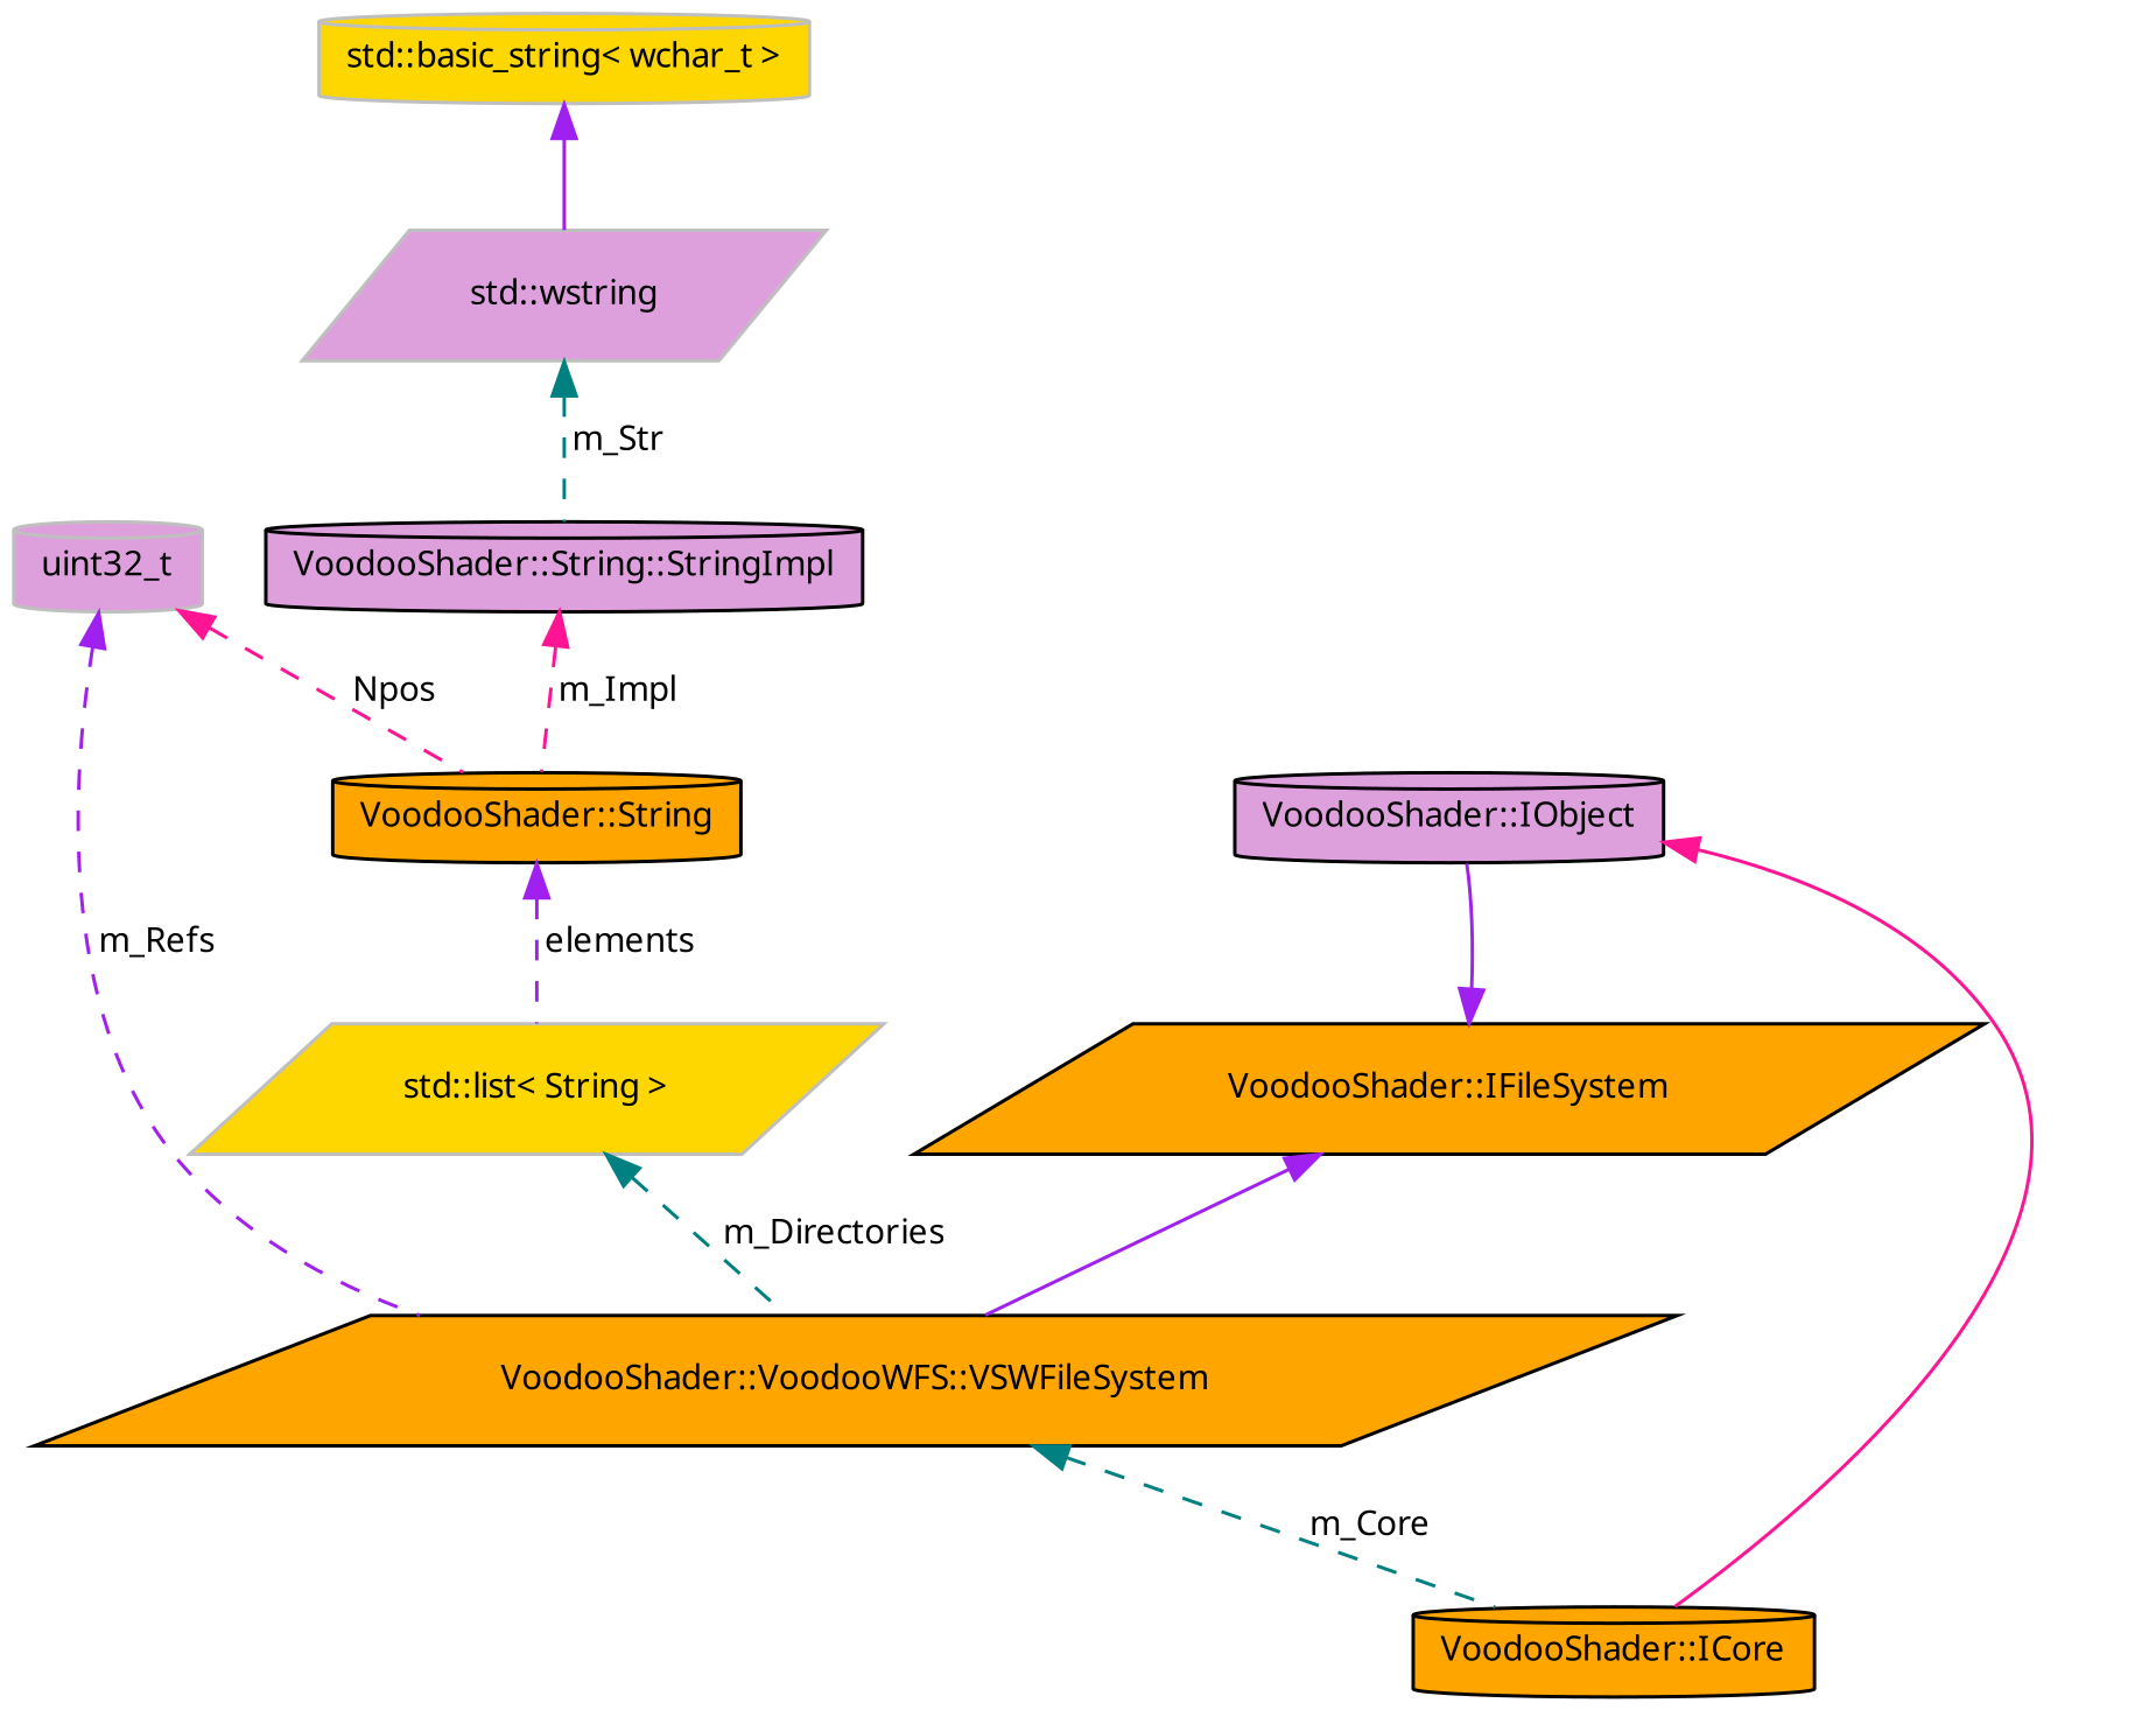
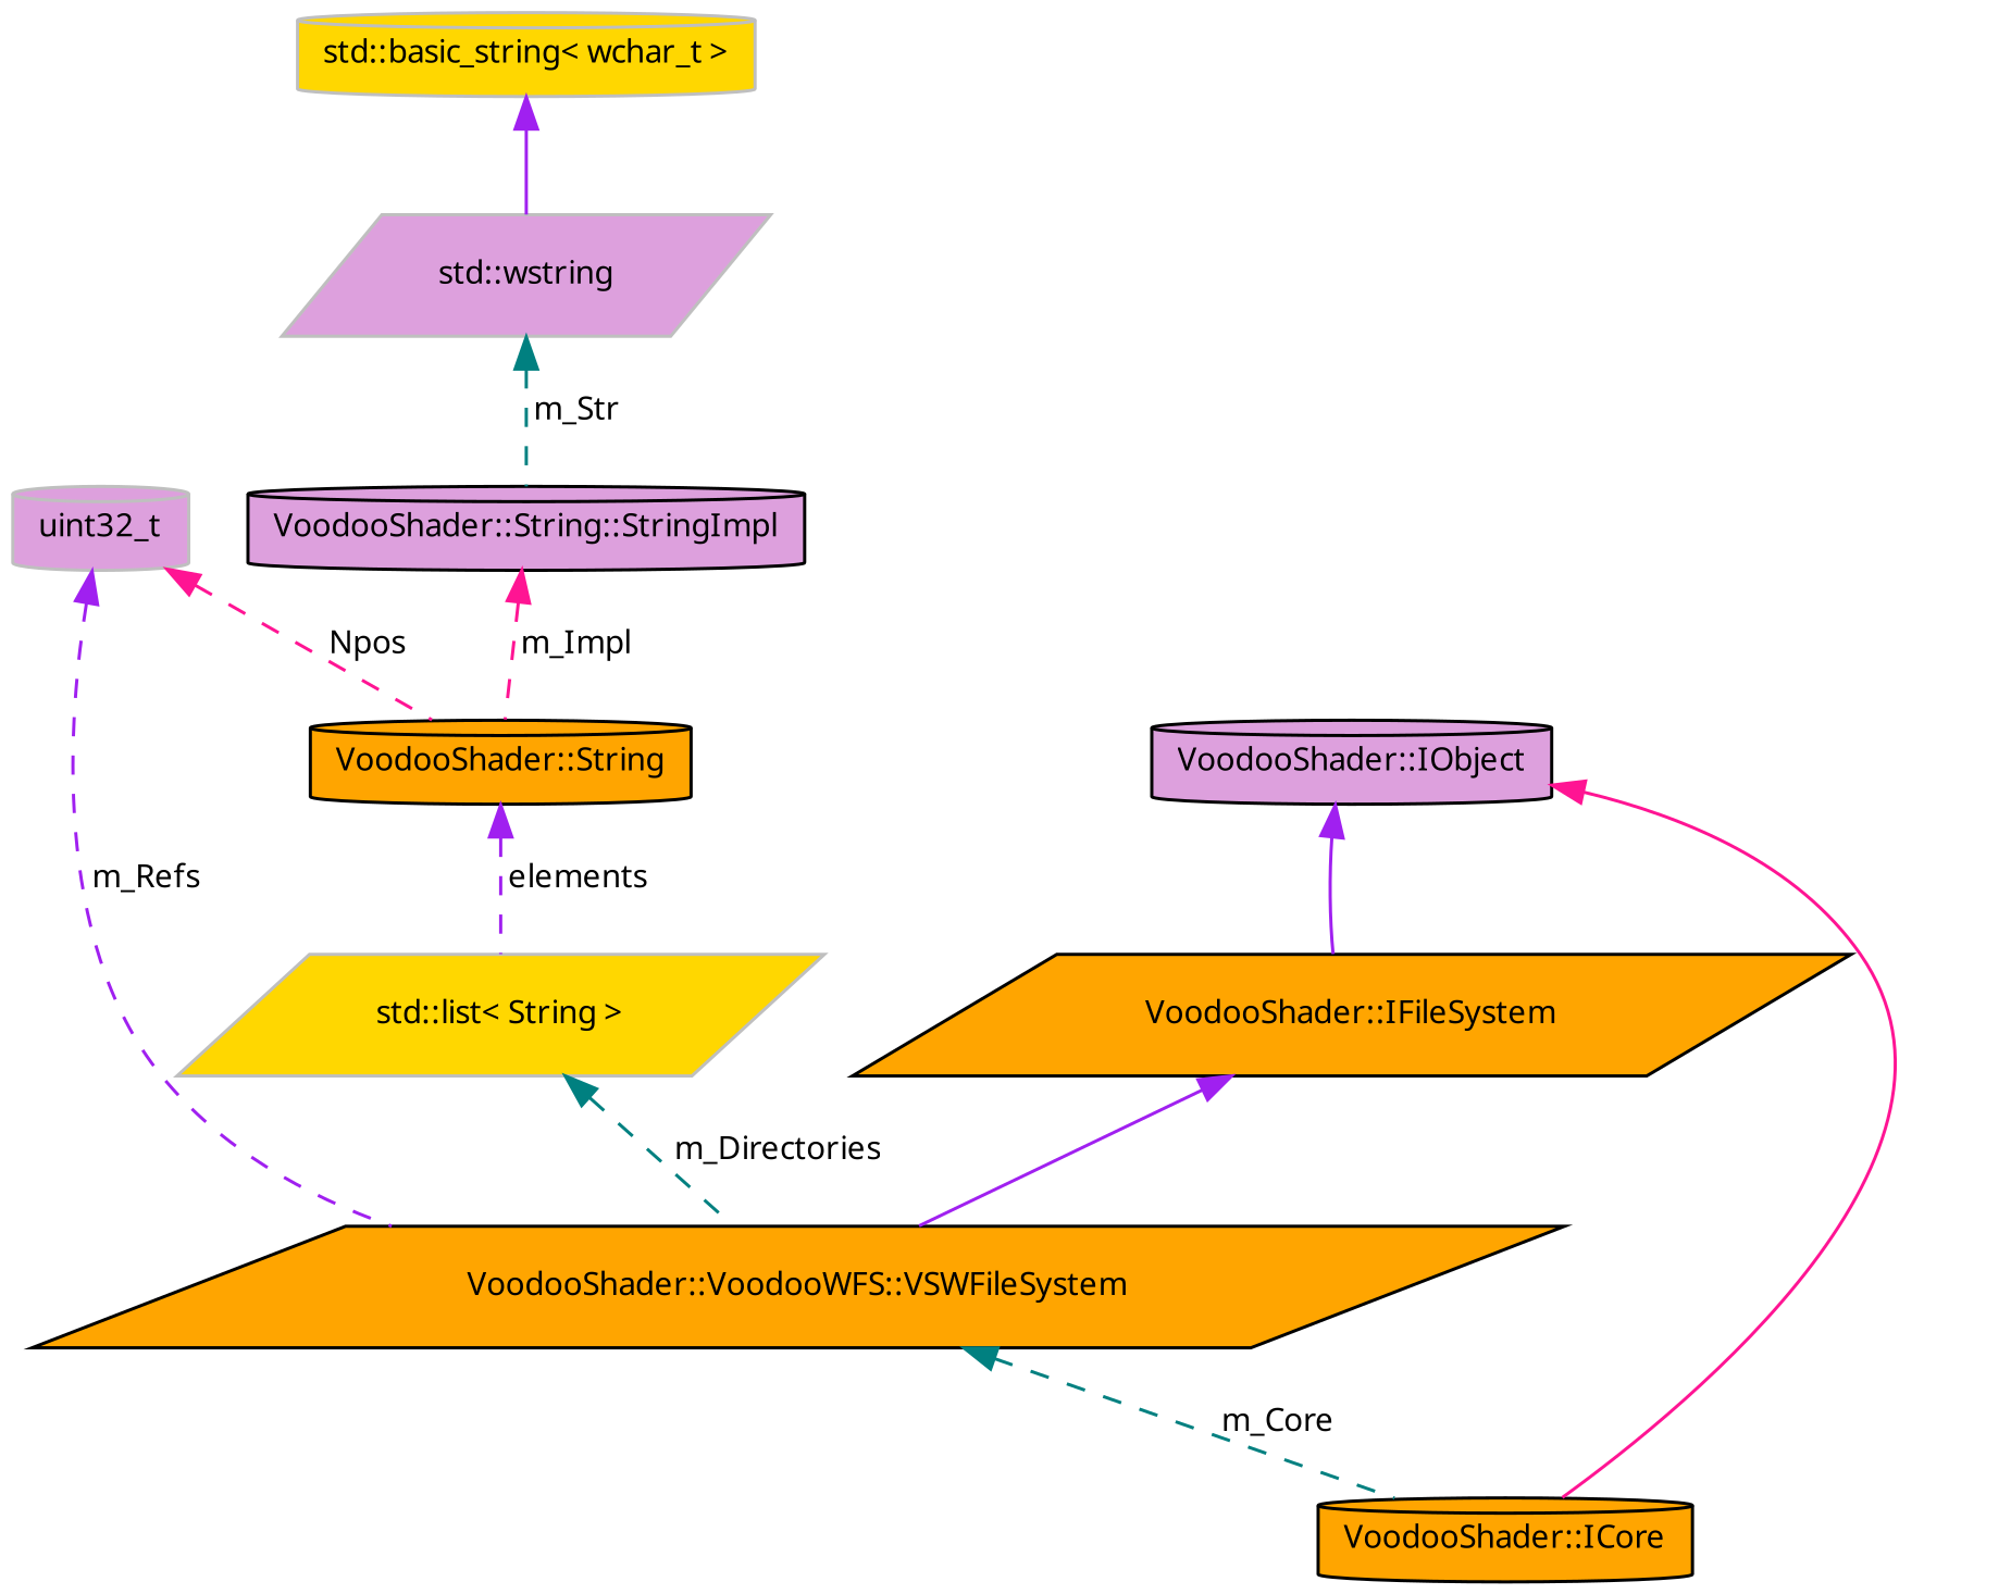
  digraph {
    fontname="Noto Sans"
    node [color=black fillcolor=orange fontname="Noto Sans" fontsize=10 shape=cylinder style=filled]
    edge [color=purple dir=back fontname="Noto Sans" fontsize=10 labelfontname=Helvetica labelfontsize=10 style=dashed]
    n1 [fontcolor=black height=0.2 label="VoodooShader::VoodooWFS::VSWFileSystem" shape=parallelogram width=0.4]
    n2 [height=0.2 label="VoodooShader::ICore" width=0.4]
    n3 [height=0.2 label="VoodooShader::IFileSystem" shape=parallelogram width=0.4]
    n4 [fillcolor=plum height=0.2 label="VoodooShader::IObject" width=0.4]
    n5 [color=grey75 fillcolor=gold height=0.2 label="std::list\< String \>" shape=parallelogram width=0.4]
    n6 [height=0.2 label="VoodooShader::String" width=0.4]
    n7 [fillcolor=plum height=0.2 label="VoodooShader::String::StringImpl" width=0.4]
    n8 [color=grey75 fillcolor=plum height=0.2 label="std::wstring" shape=parallelogram width=0.4]
    n9 [color=grey75 fillcolor=gold height=0.2 label="std::basic_string\< wchar_t \>" width=0.4]
    n10 [color=grey75 fillcolor=plum height=0.2 label=uint32_t width=0.4]
    n1 -> n2 [color=teal label=" m_Core"]
    n3 -> n1 [style=solid]
    n4 -> n2 [color=deeppink style=solid]
-   n3 -> n4 [style=solid]
+   n4 -> n3 [style=solid]
    n5 -> n1 [color=teal label=" m_Directories"]
    n6 -> n5 [label=" elements"]
    n7 -> n6 [color=deeppink label=" m_Impl"]
    n8 -> n7 [color=teal label=" m_Str"]
    n9 -> n8 [style=solid]
    n10 -> n1 [label=" m_Refs"]
    n10 -> n6 [color=deeppink label=" Npos"]
  }
